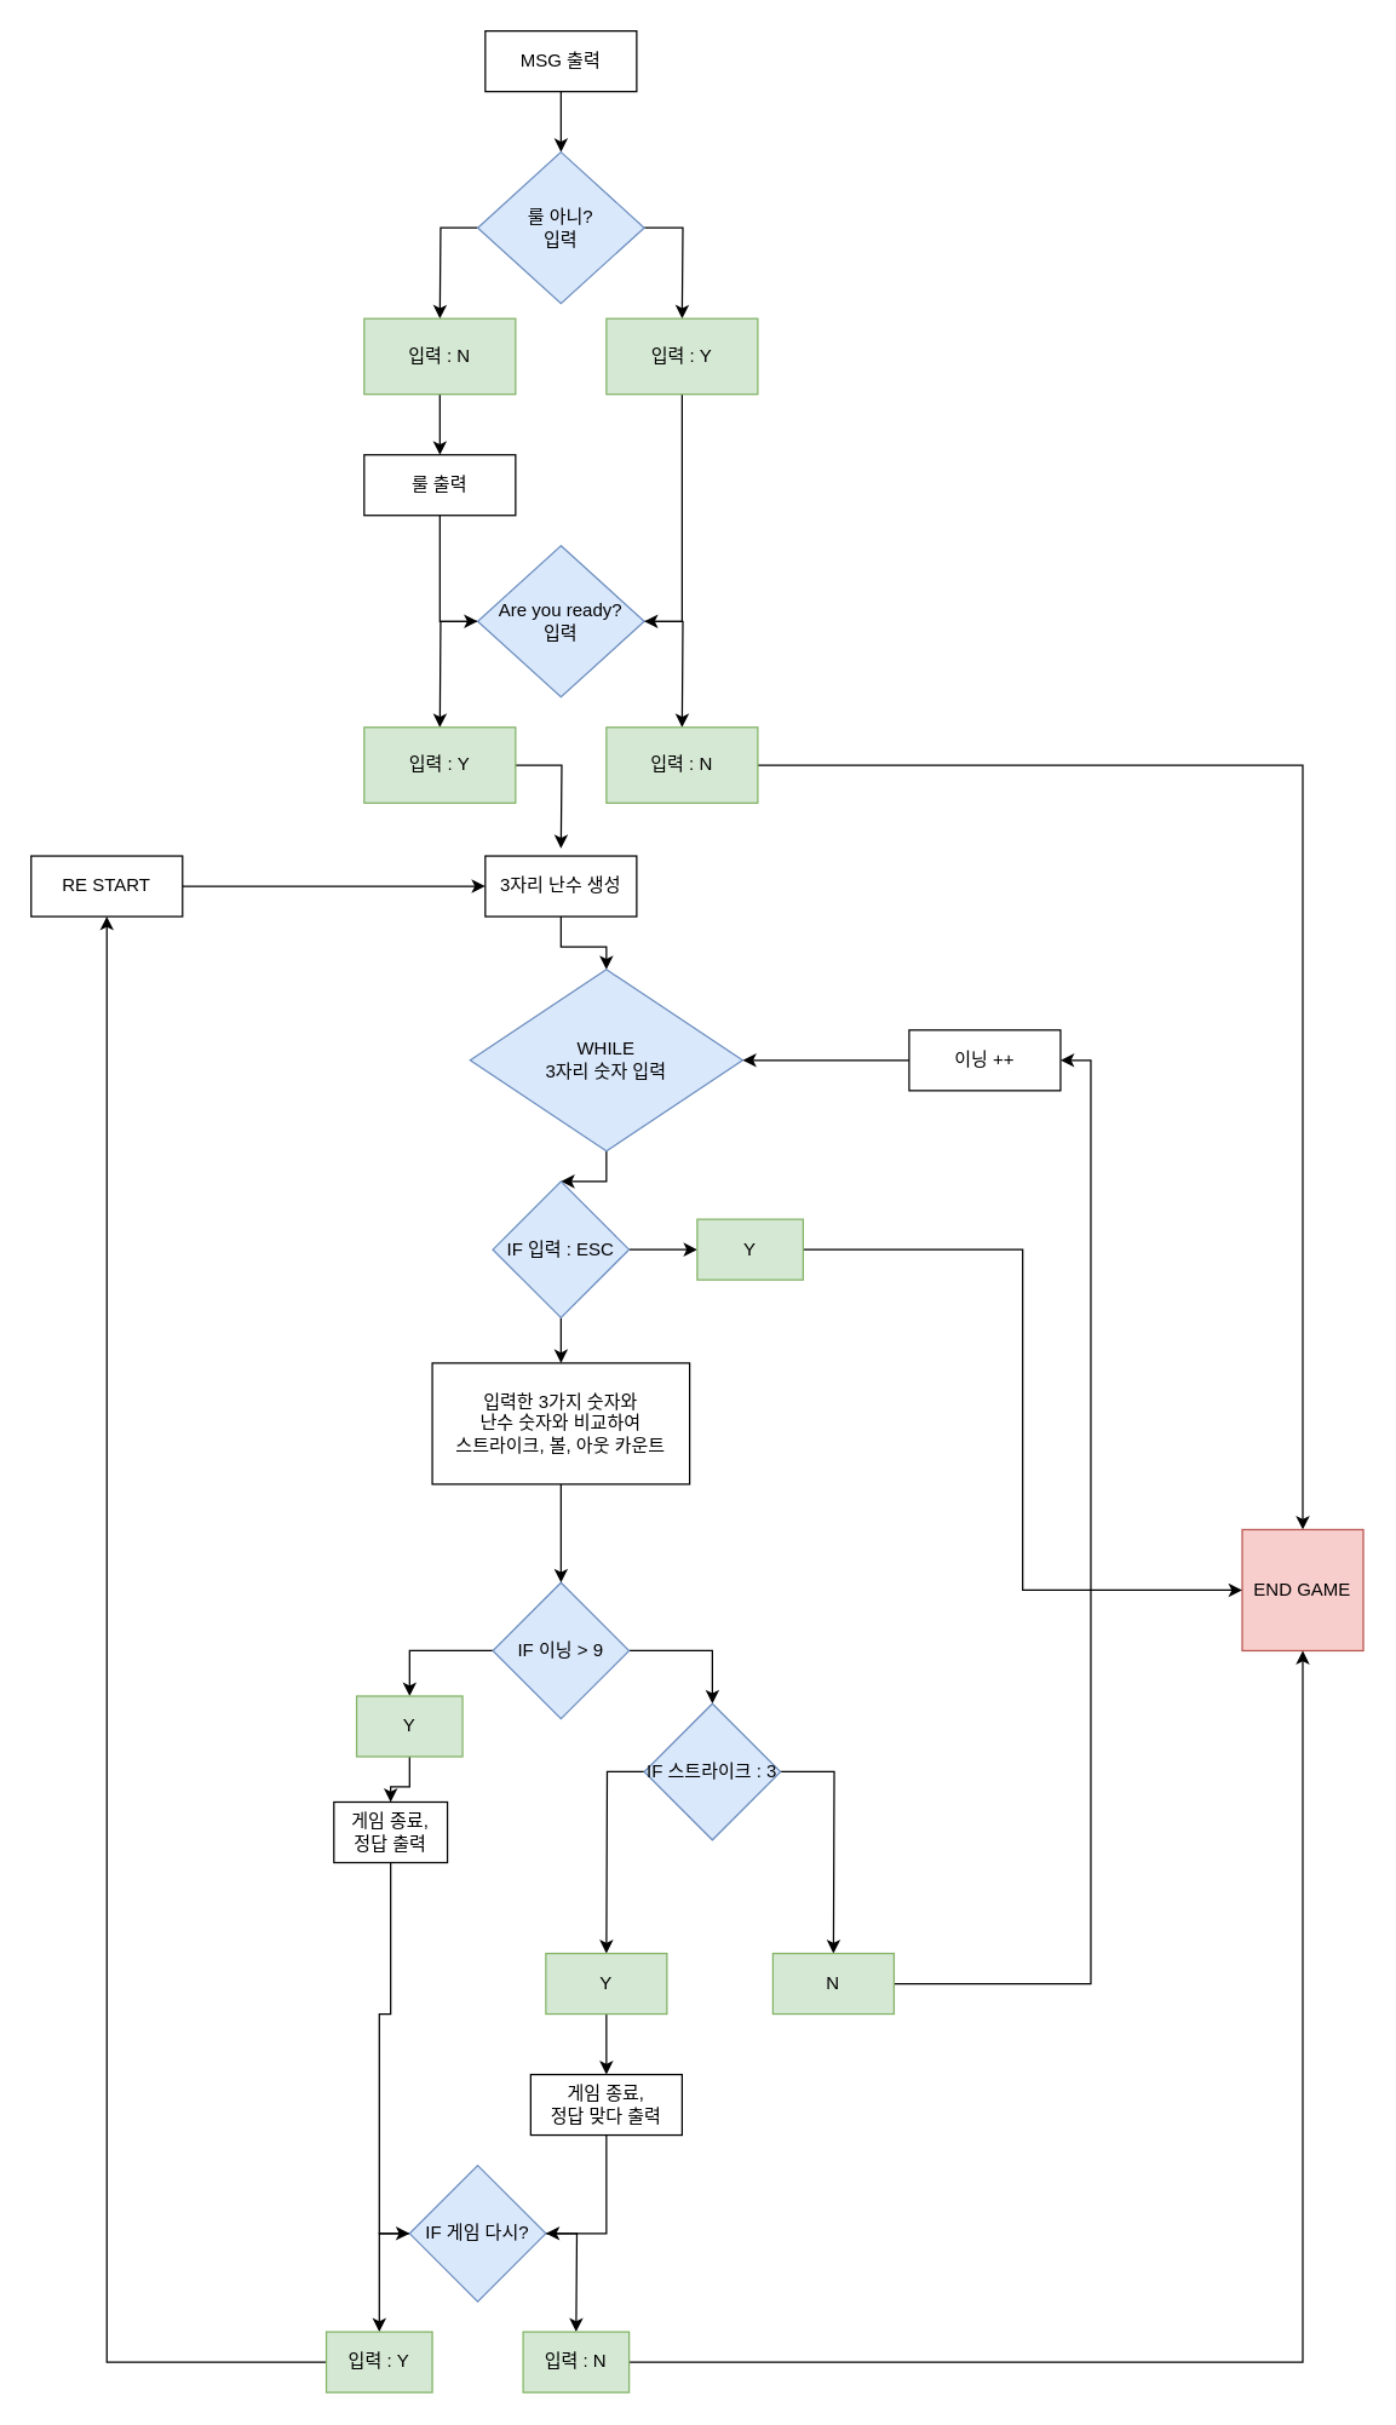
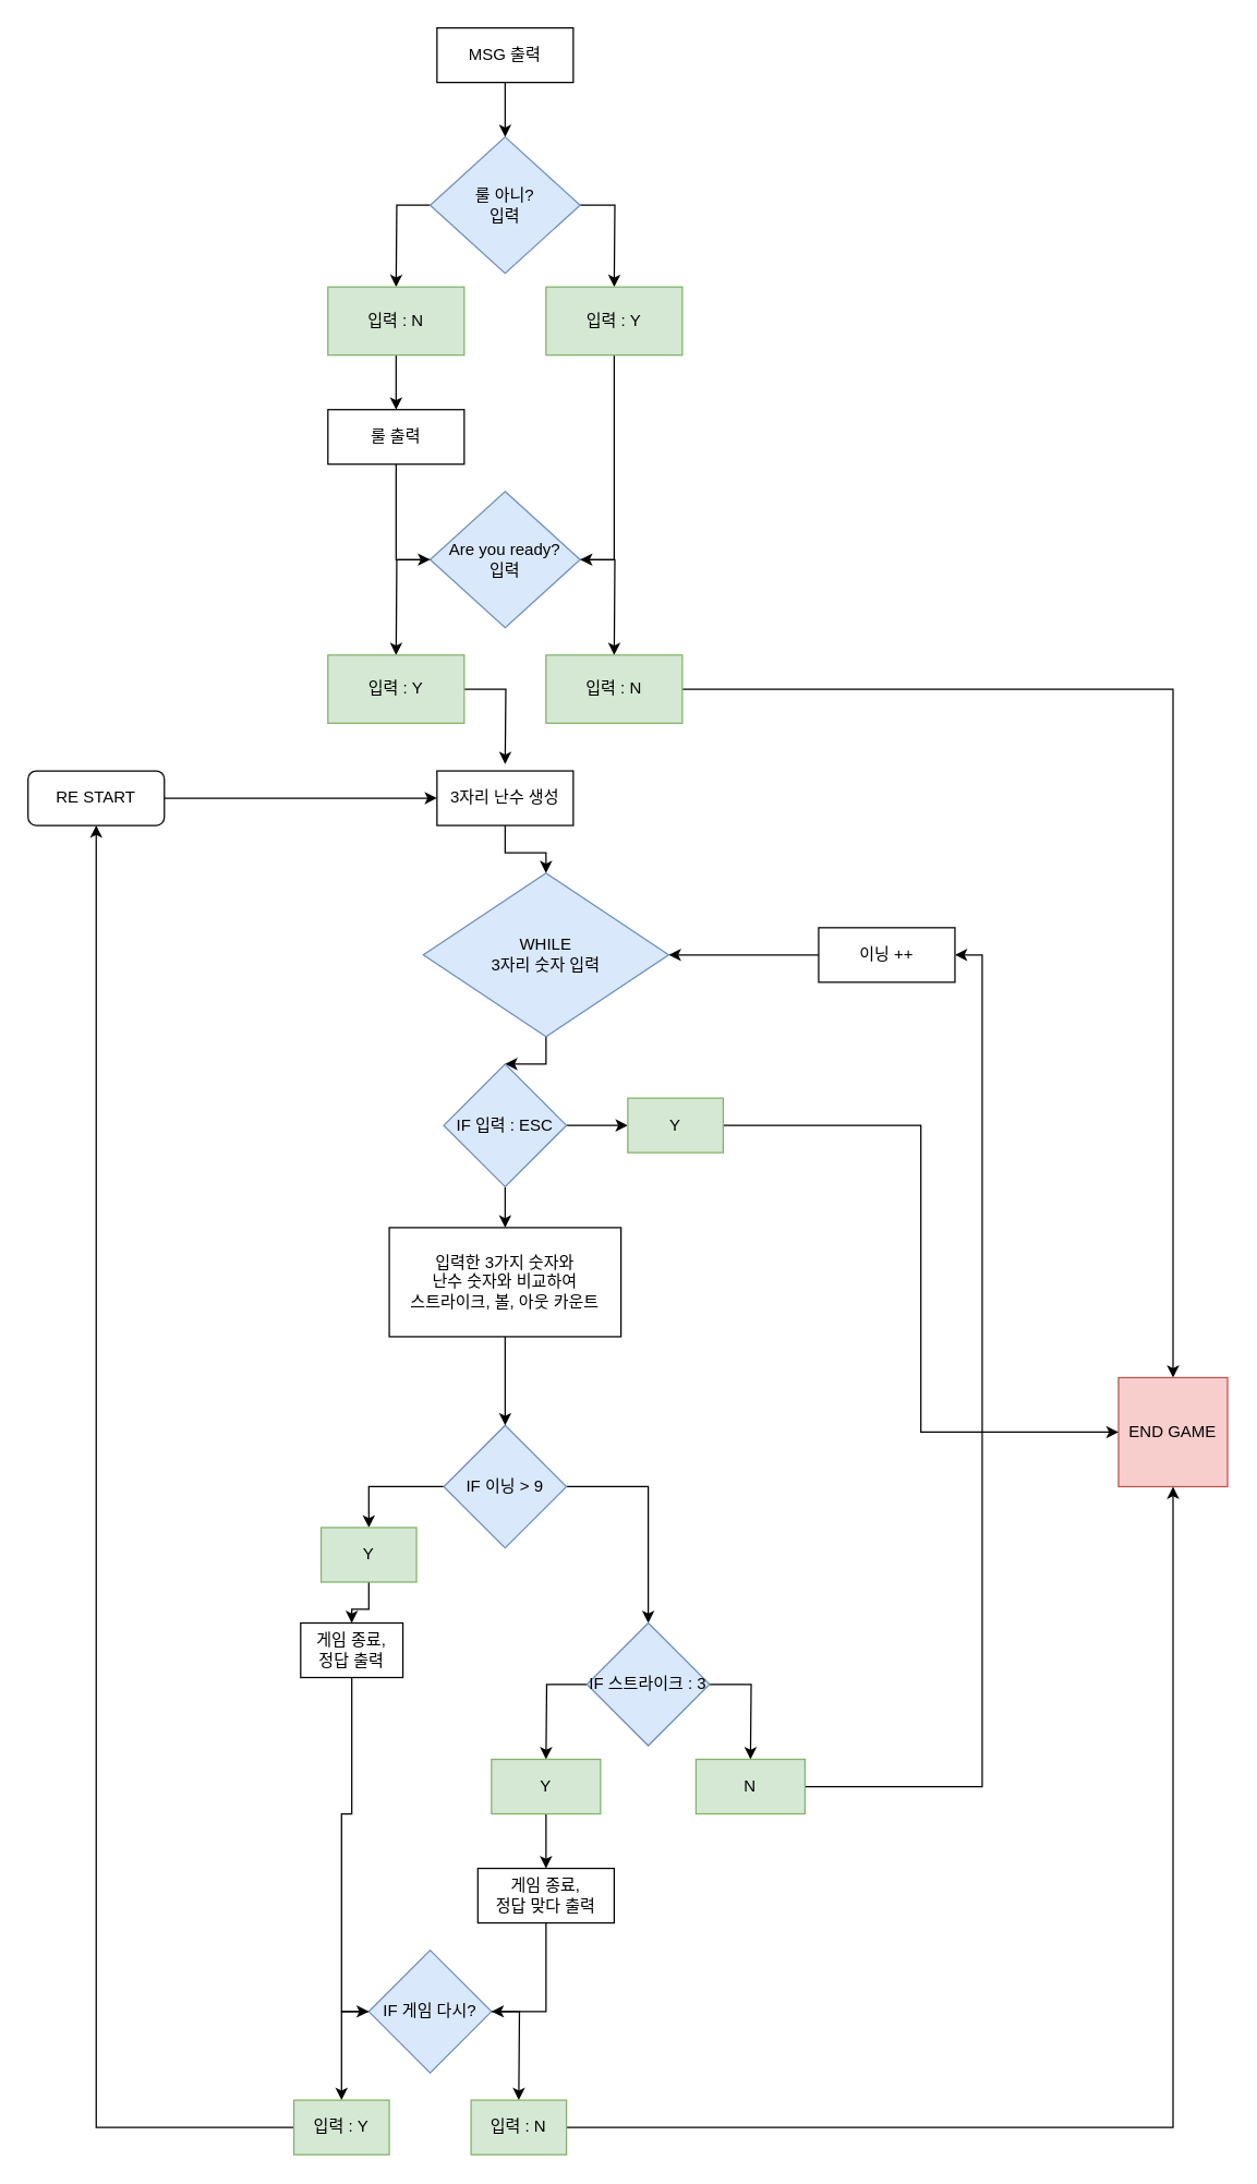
  <mxCell id="0" />
  <mxCell id="1" parent="0" />
  <mxCell id="2" style="edgeStyle=orthogonalEdgeStyle;rounded=0;orthogonalLoop=1;jettySize=auto;html=1;entryX=0.5;entryY=0;entryDx=0;entryDy=0;" edge="1" parent="1" source="3"><mxGeometry relative="1" as="geometry"><mxPoint x="370" y="100" as="targetPoint" /></mxGeometry></mxCell>
  <mxCell id="3" value="MSG 출력" style="rounded=0;whiteSpace=wrap;html=1;" vertex="1" parent="1"><mxGeometry x="320" y="20" width="100" height="40" as="geometry" /></mxCell>
  <mxCell id="4" style="edgeStyle=orthogonalEdgeStyle;rounded=0;orthogonalLoop=1;jettySize=auto;html=1;" edge="1" parent="1" source="6"><mxGeometry relative="1" as="geometry"><mxPoint x="290" y="210" as="targetPoint" /></mxGeometry></mxCell>
  <mxCell id="5" style="edgeStyle=orthogonalEdgeStyle;rounded=0;orthogonalLoop=1;jettySize=auto;html=1;" edge="1" parent="1" source="6"><mxGeometry relative="1" as="geometry"><mxPoint x="450" y="210" as="targetPoint" /></mxGeometry></mxCell>
  <mxCell id="6" value="룰 아니?&lt;br&gt;입력" style="rhombus;whiteSpace=wrap;html=1;fillColor=#dae8fc;strokeColor=#6c8ebf;" vertex="1" parent="1"><mxGeometry x="315" y="100" width="110" height="100" as="geometry" /></mxCell>
  <mxCell id="7" style="edgeStyle=orthogonalEdgeStyle;rounded=0;orthogonalLoop=1;jettySize=auto;html=1;entryX=0.5;entryY=0;entryDx=0;entryDy=0;" edge="1" parent="1" source="8" target="12"><mxGeometry relative="1" as="geometry" /></mxCell>
  <mxCell id="8" value="입력 : N" style="rounded=0;whiteSpace=wrap;html=1;fillColor=#d5e8d4;strokeColor=#82b366;" vertex="1" parent="1"><mxGeometry x="240" y="210" width="100" height="50" as="geometry" /></mxCell>
  <mxCell id="9" style="edgeStyle=orthogonalEdgeStyle;rounded=0;orthogonalLoop=1;jettySize=auto;html=1;entryX=1;entryY=0.5;entryDx=0;entryDy=0;" edge="1" parent="1" source="10" target="15"><mxGeometry relative="1" as="geometry" /></mxCell>
  <mxCell id="10" value="입력 : Y" style="rounded=0;whiteSpace=wrap;html=1;fillColor=#d5e8d4;strokeColor=#82b366;" vertex="1" parent="1"><mxGeometry x="400" y="210" width="100" height="50" as="geometry" /></mxCell>
  <mxCell id="11" style="edgeStyle=orthogonalEdgeStyle;rounded=0;orthogonalLoop=1;jettySize=auto;html=1;entryX=0;entryY=0.5;entryDx=0;entryDy=0;" edge="1" parent="1" source="12" target="15"><mxGeometry relative="1" as="geometry" /></mxCell>
  <mxCell id="12" value="룰 출력" style="rounded=0;whiteSpace=wrap;html=1;" vertex="1" parent="1"><mxGeometry x="240" y="300" width="100" height="40" as="geometry" /></mxCell>
  <mxCell id="13" style="edgeStyle=orthogonalEdgeStyle;rounded=0;orthogonalLoop=1;jettySize=auto;html=1;" edge="1" parent="1" source="15"><mxGeometry relative="1" as="geometry"><mxPoint x="290" y="480" as="targetPoint" /></mxGeometry></mxCell>
  <mxCell id="14" style="edgeStyle=orthogonalEdgeStyle;rounded=0;orthogonalLoop=1;jettySize=auto;html=1;" edge="1" parent="1" source="15"><mxGeometry relative="1" as="geometry"><mxPoint x="450" y="480" as="targetPoint" /></mxGeometry></mxCell>
  <mxCell id="15" value="Are you ready?&lt;br&gt;입력" style="rhombus;whiteSpace=wrap;html=1;fillColor=#dae8fc;strokeColor=#6c8ebf;" vertex="1" parent="1"><mxGeometry x="315" y="360" width="110" height="100" as="geometry" /></mxCell>
  <mxCell id="16" style="edgeStyle=orthogonalEdgeStyle;rounded=0;orthogonalLoop=1;jettySize=auto;html=1;" edge="1" parent="1" source="17"><mxGeometry relative="1" as="geometry"><mxPoint x="370" y="560" as="targetPoint" /></mxGeometry></mxCell>
  <mxCell id="17" value="입력 : Y" style="rounded=0;whiteSpace=wrap;html=1;fillColor=#d5e8d4;strokeColor=#82b366;" vertex="1" parent="1"><mxGeometry x="240" y="480" width="100" height="50" as="geometry" /></mxCell>
  <mxCell id="18" style="edgeStyle=orthogonalEdgeStyle;rounded=0;orthogonalLoop=1;jettySize=auto;html=1;entryX=0.5;entryY=0;entryDx=0;entryDy=0;" edge="1" parent="1" source="19" target="20"><mxGeometry relative="1" as="geometry" /></mxCell>
  <mxCell id="19" value="입력 : N" style="rounded=0;whiteSpace=wrap;html=1;fillColor=#d5e8d4;strokeColor=#82b366;" vertex="1" parent="1"><mxGeometry x="400" y="480" width="100" height="50" as="geometry" /></mxCell>
  <mxCell id="20" value="END GAME" style="whiteSpace=wrap;html=1;aspect=fixed;fillColor=#f8cecc;strokeColor=#b85450;" vertex="1" parent="1"><mxGeometry x="820" y="1010" width="80" height="80" as="geometry" /></mxCell>
  <mxCell id="21" style="edgeStyle=orthogonalEdgeStyle;rounded=0;orthogonalLoop=1;jettySize=auto;html=1;entryX=0.5;entryY=0;entryDx=0;entryDy=0;" edge="1" parent="1" source="22" target="24"><mxGeometry relative="1" as="geometry" /></mxCell>
  <mxCell id="22" value="3자리 난수 생성" style="rounded=0;whiteSpace=wrap;html=1;" vertex="1" parent="1"><mxGeometry x="320" y="565" width="100" height="40" as="geometry" /></mxCell>
  <mxCell id="23" style="edgeStyle=orthogonalEdgeStyle;rounded=0;orthogonalLoop=1;jettySize=auto;html=1;entryX=0.5;entryY=0;entryDx=0;entryDy=0;" edge="1" parent="1" source="24" target="27"><mxGeometry relative="1" as="geometry" /></mxCell>
  <mxCell id="24" value="WHILE&lt;br&gt;3자리 숫자 입력" style="rhombus;whiteSpace=wrap;html=1;fillColor=#dae8fc;strokeColor=#6c8ebf;" vertex="1" parent="1"><mxGeometry x="310" y="640" width="180" height="120" as="geometry" /></mxCell>
  <mxCell id="25" style="edgeStyle=orthogonalEdgeStyle;rounded=0;orthogonalLoop=1;jettySize=auto;html=1;entryX=0.5;entryY=0;entryDx=0;entryDy=0;" edge="1" parent="1" source="27" target="35"><mxGeometry relative="1" as="geometry" /></mxCell>
  <mxCell id="26" style="edgeStyle=orthogonalEdgeStyle;rounded=0;orthogonalLoop=1;jettySize=auto;html=1;entryX=0;entryY=0.5;entryDx=0;entryDy=0;" edge="1" parent="1" source="27" target="58"><mxGeometry relative="1" as="geometry" /></mxCell>
  <mxCell id="27" value="IF 입력 : ESC" style="rhombus;whiteSpace=wrap;html=1;fillColor=#dae8fc;strokeColor=#6c8ebf;" vertex="1" parent="1"><mxGeometry x="325" y="780" width="90" height="90" as="geometry" /></mxCell>
  <mxCell id="28" style="edgeStyle=orthogonalEdgeStyle;rounded=0;orthogonalLoop=1;jettySize=auto;html=1;entryX=0.5;entryY=0;entryDx=0;entryDy=0;" edge="1" parent="1" source="30" target="48"><mxGeometry relative="1" as="geometry" /></mxCell>
  <mxCell id="29" style="edgeStyle=orthogonalEdgeStyle;rounded=0;orthogonalLoop=1;jettySize=auto;html=1;entryX=0.5;entryY=0;entryDx=0;entryDy=0;" edge="1" parent="1" source="30" target="33"><mxGeometry relative="1" as="geometry" /></mxCell>
  <mxCell id="30" value="IF 이닝 &amp;gt; 9" style="rhombus;whiteSpace=wrap;html=1;fillColor=#dae8fc;strokeColor=#6c8ebf;" vertex="1" parent="1"><mxGeometry x="325" y="1045" width="90" height="90" as="geometry" /></mxCell>
  <mxCell id="31" style="edgeStyle=orthogonalEdgeStyle;rounded=0;orthogonalLoop=1;jettySize=auto;html=1;" edge="1" parent="1" source="33"><mxGeometry relative="1" as="geometry"><mxPoint x="400" y="1290" as="targetPoint" /></mxGeometry></mxCell>
  <mxCell id="32" style="edgeStyle=orthogonalEdgeStyle;rounded=0;orthogonalLoop=1;jettySize=auto;html=1;" edge="1" parent="1" source="33"><mxGeometry relative="1" as="geometry"><mxPoint x="550" y="1290" as="targetPoint" /></mxGeometry></mxCell>
- <mxCell id="33" value="IF 스트라이크 : 3" style="rhombus;whiteSpace=wrap;html=1;fillColor=#dae8fc;strokeColor=#6c8ebf;" vertex="1" parent="1"><mxGeometry x="425" y="1125" width="90" height="90" as="geometry" /></mxCell>
+ <mxCell id="33" value="IF 스트라이크 : 3" style="rhombus;whiteSpace=wrap;html=1;fillColor=#dae8fc;strokeColor=#6c8ebf;" vertex="1" parent="1"><mxGeometry x="430" y="1190" width="90" height="90" as="geometry" /></mxCell>
  <mxCell id="34" style="edgeStyle=orthogonalEdgeStyle;rounded=0;orthogonalLoop=1;jettySize=auto;html=1;entryX=0.5;entryY=0;entryDx=0;entryDy=0;" edge="1" parent="1" source="35" target="30"><mxGeometry relative="1" as="geometry" /></mxCell>
  <mxCell id="35" value="입력한 3가지 숫자와&lt;br&gt;난수 숫자와 비교하여&lt;br&gt;스트라이크, 볼, 아웃 카운트" style="rounded=0;whiteSpace=wrap;html=1;" vertex="1" parent="1"><mxGeometry x="285" y="900" width="170" height="80" as="geometry" /></mxCell>
  <mxCell id="36" style="edgeStyle=orthogonalEdgeStyle;rounded=0;orthogonalLoop=1;jettySize=auto;html=1;entryX=0;entryY=0.5;entryDx=0;entryDy=0;" edge="1" parent="1" source="37" target="40"><mxGeometry relative="1" as="geometry" /></mxCell>
  <mxCell id="37" value="게임 종료,&lt;br&gt;정답 출력" style="rounded=0;whiteSpace=wrap;html=1;" vertex="1" parent="1"><mxGeometry x="220" y="1190" width="75" height="40" as="geometry" /></mxCell>
  <mxCell id="38" style="edgeStyle=orthogonalEdgeStyle;rounded=0;orthogonalLoop=1;jettySize=auto;html=1;" edge="1" parent="1" source="40"><mxGeometry relative="1" as="geometry"><mxPoint x="250" y="1540" as="targetPoint" /></mxGeometry></mxCell>
  <mxCell id="39" style="edgeStyle=orthogonalEdgeStyle;rounded=0;orthogonalLoop=1;jettySize=auto;html=1;" edge="1" parent="1" source="40"><mxGeometry relative="1" as="geometry"><mxPoint x="380" y="1540" as="targetPoint" /></mxGeometry></mxCell>
  <mxCell id="40" value="IF 게임 다시?" style="rhombus;whiteSpace=wrap;html=1;fillColor=#dae8fc;strokeColor=#6c8ebf;" vertex="1" parent="1"><mxGeometry x="270" y="1430" width="90" height="90" as="geometry" /></mxCell>
  <mxCell id="41" style="edgeStyle=orthogonalEdgeStyle;rounded=0;orthogonalLoop=1;jettySize=auto;html=1;entryX=0.5;entryY=1;entryDx=0;entryDy=0;" edge="1" parent="1" source="42" target="56"><mxGeometry relative="1" as="geometry"><mxPoint x="70" y="620" as="targetPoint" /></mxGeometry></mxCell>
  <mxCell id="42" value="입력 : Y" style="rounded=0;whiteSpace=wrap;html=1;fillColor=#d5e8d4;strokeColor=#82b366;" vertex="1" parent="1"><mxGeometry x="215" y="1540" width="70" height="40" as="geometry" /></mxCell>
  <mxCell id="43" style="edgeStyle=orthogonalEdgeStyle;rounded=0;orthogonalLoop=1;jettySize=auto;html=1;entryX=0.5;entryY=1;entryDx=0;entryDy=0;" edge="1" parent="1" source="44" target="20"><mxGeometry relative="1" as="geometry" /></mxCell>
  <mxCell id="44" value="입력 : N" style="rounded=0;whiteSpace=wrap;html=1;fillColor=#d5e8d4;strokeColor=#82b366;" vertex="1" parent="1"><mxGeometry x="345" y="1540" width="70" height="40" as="geometry" /></mxCell>
  <mxCell id="45" style="edgeStyle=orthogonalEdgeStyle;rounded=0;orthogonalLoop=1;jettySize=auto;html=1;entryX=1;entryY=0.5;entryDx=0;entryDy=0;" edge="1" parent="1" source="46" target="54"><mxGeometry relative="1" as="geometry"><mxPoint x="780" y="770" as="targetPoint" /></mxGeometry></mxCell>
  <mxCell id="46" value="N" style="rounded=0;whiteSpace=wrap;html=1;fillColor=#d5e8d4;strokeColor=#82b366;" vertex="1" parent="1"><mxGeometry x="510" y="1290" width="80" height="40" as="geometry" /></mxCell>
  <mxCell id="47" style="edgeStyle=orthogonalEdgeStyle;rounded=0;orthogonalLoop=1;jettySize=auto;html=1;entryX=0.5;entryY=0;entryDx=0;entryDy=0;" edge="1" parent="1" source="48" target="37"><mxGeometry relative="1" as="geometry" /></mxCell>
  <mxCell id="48" value="Y" style="rounded=0;whiteSpace=wrap;html=1;fillColor=#d5e8d4;strokeColor=#82b366;" vertex="1" parent="1"><mxGeometry x="235" y="1120" width="70" height="40" as="geometry" /></mxCell>
  <mxCell id="49" style="edgeStyle=orthogonalEdgeStyle;rounded=0;orthogonalLoop=1;jettySize=auto;html=1;entryX=1;entryY=0.5;entryDx=0;entryDy=0;" edge="1" parent="1" source="50" target="40"><mxGeometry relative="1" as="geometry" /></mxCell>
  <mxCell id="50" value="게임 종료,&lt;br&gt;정답 맞다 출력" style="rounded=0;whiteSpace=wrap;html=1;" vertex="1" parent="1"><mxGeometry x="350" y="1370" width="100" height="40" as="geometry" /></mxCell>
  <mxCell id="51" style="edgeStyle=orthogonalEdgeStyle;rounded=0;orthogonalLoop=1;jettySize=auto;html=1;" edge="1" parent="1" source="52"><mxGeometry relative="1" as="geometry"><mxPoint x="400" y="1370" as="targetPoint" /></mxGeometry></mxCell>
  <mxCell id="52" value="Y" style="rounded=0;whiteSpace=wrap;html=1;fillColor=#d5e8d4;strokeColor=#82b366;" vertex="1" parent="1"><mxGeometry x="360" y="1290" width="80" height="40" as="geometry" /></mxCell>
  <mxCell id="53" style="edgeStyle=orthogonalEdgeStyle;rounded=0;orthogonalLoop=1;jettySize=auto;html=1;entryX=1;entryY=0.5;entryDx=0;entryDy=0;" edge="1" parent="1" source="54" target="24"><mxGeometry relative="1" as="geometry" /></mxCell>
  <mxCell id="54" value="이닝 ++" style="rounded=0;whiteSpace=wrap;html=1;" vertex="1" parent="1"><mxGeometry x="600" y="680" width="100" height="40" as="geometry" /></mxCell>
  <mxCell id="55" style="edgeStyle=orthogonalEdgeStyle;rounded=0;orthogonalLoop=1;jettySize=auto;html=1;entryX=0;entryY=0.5;entryDx=0;entryDy=0;" edge="1" parent="1" source="56" target="22"><mxGeometry relative="1" as="geometry" /></mxCell>
- <mxCell id="56" value="RE START" style="rounded=0;whiteSpace=wrap;html=1;" vertex="1" parent="1"><mxGeometry x="20" y="565" width="100" height="40" as="geometry" /></mxCell>
+ <mxCell id="56" value="RE START" style="whiteSpace=wrap;html=1;rounded=1;" vertex="1" parent="1"><mxGeometry x="20" y="565" width="100" height="40" as="geometry" /></mxCell>
  <mxCell id="57" style="edgeStyle=orthogonalEdgeStyle;rounded=0;orthogonalLoop=1;jettySize=auto;html=1;entryX=0;entryY=0.5;entryDx=0;entryDy=0;" edge="1" parent="1" source="58" target="20"><mxGeometry relative="1" as="geometry" /></mxCell>
  <mxCell id="58" value="Y" style="rounded=0;whiteSpace=wrap;html=1;fillColor=#d5e8d4;strokeColor=#82b366;" vertex="1" parent="1"><mxGeometry x="460" y="805" width="70" height="40" as="geometry" /></mxCell>
